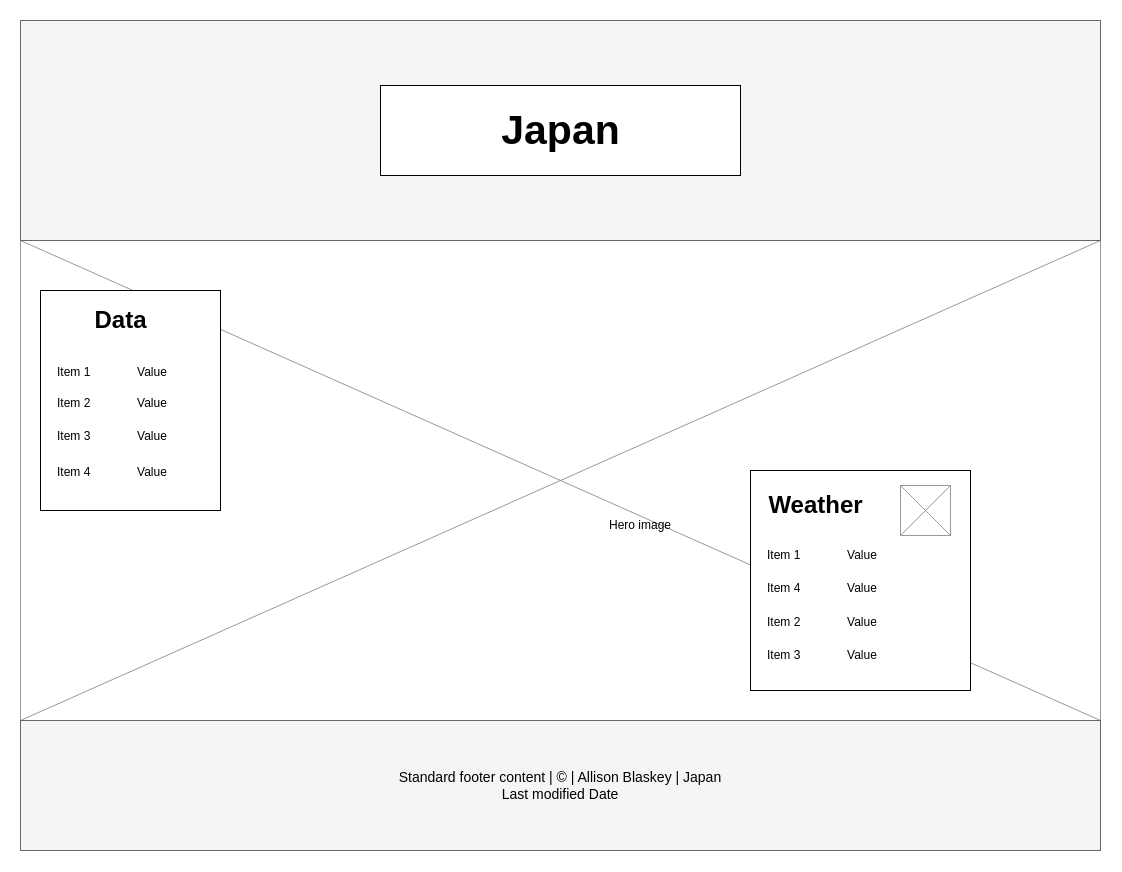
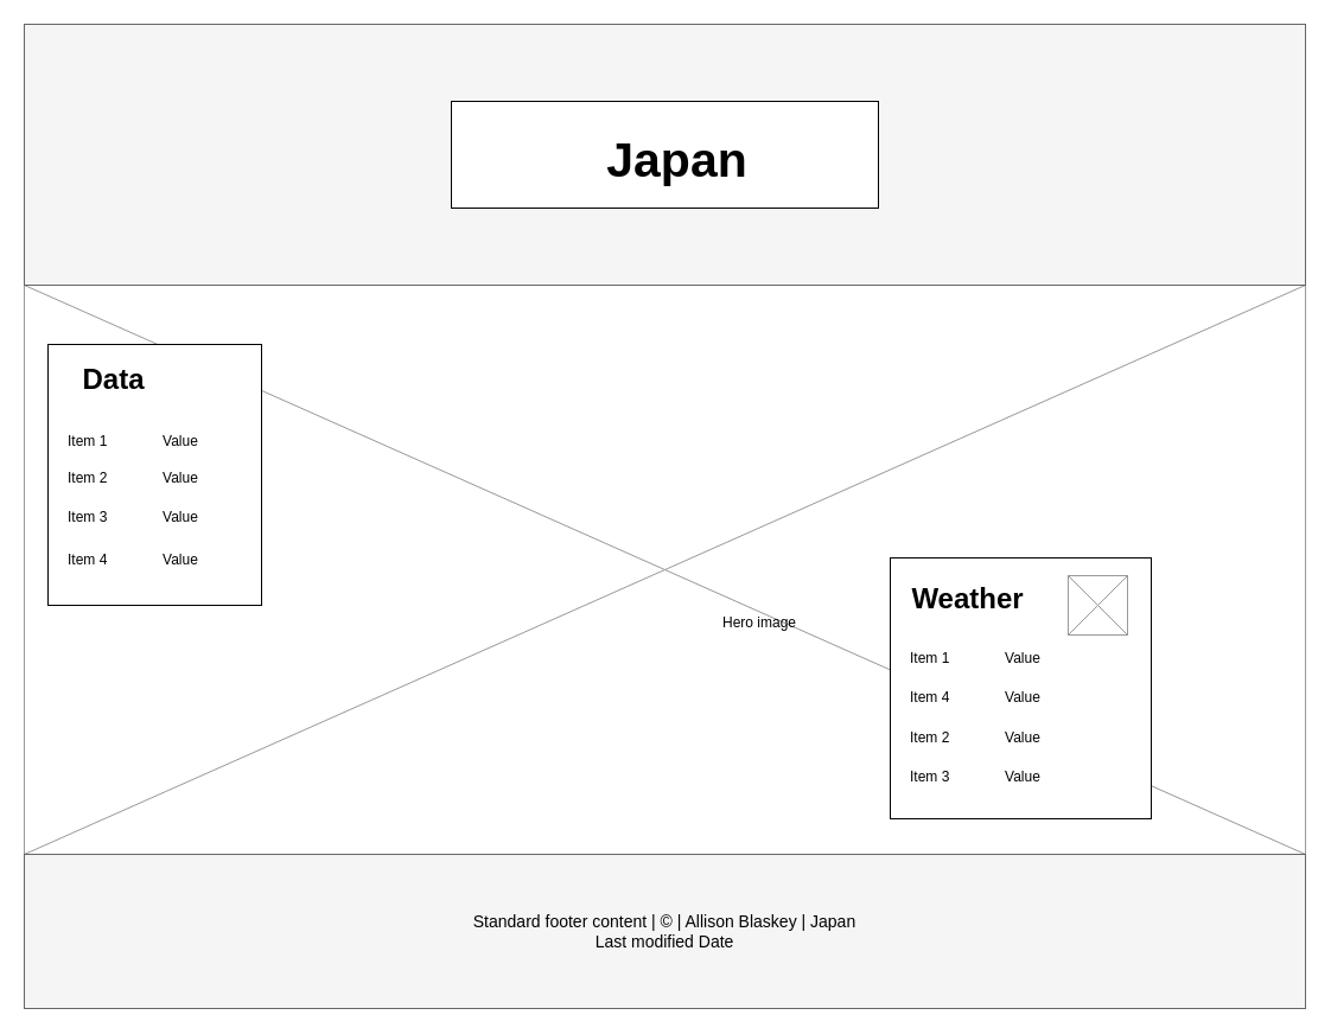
  <mxCell id="0" />
  <mxCell id="1" parent="0" />
  <mxCell id="2" value="" style="verticalLabelPosition=bottom;shadow=0;dashed=0;align=center;html=1;verticalAlign=top;strokeWidth=1;shape=mxgraph.mockup.graphics.simpleIcon;strokeColor=#999999;" vertex="1" parent="1"><mxGeometry x="20" y="240" width="1080" height="480" as="geometry" /></mxCell>
  <mxCell id="3" value="" style="rounded=0;whiteSpace=wrap;html=1;fillColor=#f5f5f5;fontColor=#333333;strokeColor=#666666;" vertex="1" parent="1"><mxGeometry x="20" y="20" width="1080" height="220" as="geometry" /></mxCell>
  <mxCell id="4" value="" style="rounded=0;whiteSpace=wrap;html=1;fillColor=#f5f5f5;fontColor=#333333;strokeColor=#666666;" vertex="1" parent="1"><mxGeometry x="20" y="720" width="1080" height="130" as="geometry" /></mxCell>
  <mxCell id="5" value="" style="rounded=0;whiteSpace=wrap;html=1;" vertex="1" parent="1"><mxGeometry x="380" y="85" width="360" height="90" as="geometry" /></mxCell>
- <mxCell id="6" value="&lt;font style=&quot;font-size: 41px;&quot;&gt;Japan&lt;/font&gt;" style="text;strokeColor=none;fillColor=none;html=1;fontSize=24;fontStyle=1;verticalAlign=middle;align=center;" vertex="1" parent="1"><mxGeometry x="470" y="105" width="180" height="50" as="geometry" /></mxCell>
+ <mxCell id="6" value="&lt;font style=&quot;font-size: 41px;&quot;&gt;Japan&lt;/font&gt;" style="text;strokeColor=none;fillColor=none;html=1;fontSize=24;fontStyle=1;verticalAlign=middle;align=center;" vertex="1" parent="1"><mxGeometry x="480" y="110" width="180" height="50" as="geometry" /></mxCell>
  <mxCell id="7" value="" style="rounded=0;whiteSpace=wrap;html=1;" vertex="1" parent="1"><mxGeometry x="40" y="290" width="180" height="220" as="geometry" /></mxCell>
  <mxCell id="8" value="" style="rounded=0;whiteSpace=wrap;html=1;" vertex="1" parent="1"><mxGeometry x="750" y="470" width="220" height="220" as="geometry" /></mxCell>
- <mxCell id="9" value="Data" style="text;strokeColor=none;fillColor=none;html=1;fontSize=24;fontStyle=1;verticalAlign=middle;align=center;" vertex="1" parent="1"><mxGeometry x="70" y="300" width="100" height="40" as="geometry" /></mxCell>
+ <mxCell id="9" value="Data" style="text;strokeColor=none;fillColor=none;html=1;fontSize=24;fontStyle=1;verticalAlign=middle;align=center;" vertex="1" parent="1"><mxGeometry x="45" y="300" width="100" height="40" as="geometry" /></mxCell>
  <mxCell id="10" value="Weather" style="text;strokeColor=none;fillColor=none;html=1;fontSize=24;fontStyle=1;verticalAlign=middle;align=center;" vertex="1" parent="1"><mxGeometry x="765" y="485" width="100" height="40" as="geometry" /></mxCell>
  <mxCell id="11" value="" style="shape=table;startSize=0;container=1;collapsible=0;childLayout=tableLayout;fontSize=11;fillColor=none;strokeColor=none;" vertex="1" parent="1"><mxGeometry x="50" y="357" width="160" height="133" as="geometry" /></mxCell>
  <mxCell id="12" value="" style="shape=tableRow;horizontal=0;startSize=0;swimlaneHead=0;swimlaneBody=0;strokeColor=inherit;top=0;left=0;bottom=0;right=0;collapsible=0;dropTarget=0;fillColor=none;points=[[0,0.5],[1,0.5]];portConstraint=eastwest;fontSize=16;" vertex="1" parent="11"><mxGeometry width="160" height="30" as="geometry" /></mxCell>
  <mxCell id="13" value="Item 1&lt;span style=&quot;white-space: pre;&quot;&gt;&#09;&lt;/span&gt;&lt;span style=&quot;white-space: pre;&quot;&gt;&#09;&lt;/span&gt;Value" style="shape=partialRectangle;html=1;whiteSpace=wrap;connectable=0;strokeColor=inherit;overflow=hidden;fillColor=none;top=0;left=0;bottom=0;right=0;pointerEvents=1;fontSize=12;align=left;spacingLeft=5;" vertex="1" parent="12"><mxGeometry width="160" height="30" as="geometry"><mxRectangle width="160" height="30" as="alternateBounds" /></mxGeometry></mxCell>
  <mxCell id="14" value="" style="shape=tableRow;horizontal=0;startSize=0;swimlaneHead=0;swimlaneBody=0;strokeColor=inherit;top=0;left=0;bottom=0;right=0;collapsible=0;dropTarget=0;fillColor=none;points=[[0,0.5],[1,0.5]];portConstraint=eastwest;fontSize=16;" vertex="1" parent="11"><mxGeometry y="30" width="160" height="31" as="geometry" /></mxCell>
  <mxCell id="15" value="Item 2&lt;span style=&quot;white-space: pre;&quot;&gt;&#09;&lt;/span&gt;&lt;span style=&quot;white-space: pre;&quot;&gt;&#09;&lt;/span&gt;Value" style="shape=partialRectangle;html=1;whiteSpace=wrap;connectable=0;strokeColor=inherit;overflow=hidden;fillColor=none;top=0;left=0;bottom=0;right=0;pointerEvents=1;fontSize=12;align=left;spacingLeft=5;" vertex="1" parent="14"><mxGeometry width="160" height="31" as="geometry"><mxRectangle width="160" height="31" as="alternateBounds" /></mxGeometry></mxCell>
  <mxCell id="16" value="" style="shape=tableRow;horizontal=0;startSize=0;swimlaneHead=0;swimlaneBody=0;strokeColor=inherit;top=0;left=0;bottom=0;right=0;collapsible=0;dropTarget=0;fillColor=none;points=[[0,0.5],[1,0.5]];portConstraint=eastwest;fontSize=16;" vertex="1" parent="11"><mxGeometry y="61" width="160" height="36" as="geometry" /></mxCell>
  <mxCell id="17" value="Item 3&lt;span style=&quot;white-space: pre;&quot;&gt;&#09;&lt;/span&gt;&lt;span style=&quot;white-space: pre;&quot;&gt;&#09;&lt;/span&gt;Value" style="shape=partialRectangle;html=1;whiteSpace=wrap;connectable=0;strokeColor=inherit;overflow=hidden;fillColor=none;top=0;left=0;bottom=0;right=0;pointerEvents=1;fontSize=12;align=left;spacingLeft=5;" vertex="1" parent="16"><mxGeometry width="160" height="36" as="geometry"><mxRectangle width="160" height="36" as="alternateBounds" /></mxGeometry></mxCell>
  <mxCell id="18" style="shape=tableRow;horizontal=0;startSize=0;swimlaneHead=0;swimlaneBody=0;strokeColor=inherit;top=0;left=0;bottom=0;right=0;collapsible=0;dropTarget=0;fillColor=none;points=[[0,0.5],[1,0.5]];portConstraint=eastwest;fontSize=16;" vertex="1" parent="11"><mxGeometry y="97" width="160" height="36" as="geometry" /></mxCell>
  <mxCell id="19" value="Item 4&lt;span style=&quot;white-space: pre;&quot;&gt;&#09;&lt;/span&gt;&lt;span style=&quot;white-space: pre;&quot;&gt;&#09;&lt;/span&gt;Value" style="shape=partialRectangle;html=1;whiteSpace=wrap;connectable=0;strokeColor=inherit;overflow=hidden;fillColor=none;top=0;left=0;bottom=0;right=0;pointerEvents=1;fontSize=12;align=left;spacingLeft=5;" vertex="1" parent="18"><mxGeometry width="160" height="36" as="geometry"><mxRectangle width="160" height="36" as="alternateBounds" /></mxGeometry></mxCell>
  <mxCell id="20" value="" style="shape=table;startSize=0;container=1;collapsible=0;childLayout=tableLayout;fontSize=11;fillColor=none;strokeColor=none;" vertex="1" parent="1"><mxGeometry x="760" y="540" width="160" height="133" as="geometry" /></mxCell>
  <mxCell id="21" value="" style="shape=tableRow;horizontal=0;startSize=0;swimlaneHead=0;swimlaneBody=0;strokeColor=inherit;top=0;left=0;bottom=0;right=0;collapsible=0;dropTarget=0;fillColor=none;points=[[0,0.5],[1,0.5]];portConstraint=eastwest;fontSize=16;" vertex="1" parent="20"><mxGeometry width="160" height="30" as="geometry" /></mxCell>
  <mxCell id="22" value="Item 1&lt;span style=&quot;white-space: pre;&quot;&gt;&#09;&lt;/span&gt;&lt;span style=&quot;white-space: pre;&quot;&gt;&#09;&lt;/span&gt;Value" style="shape=partialRectangle;html=1;whiteSpace=wrap;connectable=0;strokeColor=inherit;overflow=hidden;fillColor=none;top=0;left=0;bottom=0;right=0;pointerEvents=1;fontSize=12;align=left;spacingLeft=5;" vertex="1" parent="21"><mxGeometry width="160" height="30" as="geometry"><mxRectangle width="160" height="30" as="alternateBounds" /></mxGeometry></mxCell>
  <mxCell id="23" style="shape=tableRow;horizontal=0;startSize=0;swimlaneHead=0;swimlaneBody=0;strokeColor=inherit;top=0;left=0;bottom=0;right=0;collapsible=0;dropTarget=0;fillColor=none;points=[[0,0.5],[1,0.5]];portConstraint=eastwest;fontSize=16;" vertex="1" parent="20"><mxGeometry y="30" width="160" height="36" as="geometry" /></mxCell>
  <mxCell id="24" value="Item 4&lt;span style=&quot;white-space: pre;&quot;&gt;&#09;&lt;/span&gt;&lt;span style=&quot;white-space: pre;&quot;&gt;&#09;&lt;/span&gt;Value" style="shape=partialRectangle;html=1;whiteSpace=wrap;connectable=0;strokeColor=inherit;overflow=hidden;fillColor=none;top=0;left=0;bottom=0;right=0;pointerEvents=1;fontSize=12;align=left;spacingLeft=5;" vertex="1" parent="23"><mxGeometry width="160" height="36" as="geometry"><mxRectangle width="160" height="36" as="alternateBounds" /></mxGeometry></mxCell>
  <mxCell id="25" value="" style="shape=tableRow;horizontal=0;startSize=0;swimlaneHead=0;swimlaneBody=0;strokeColor=inherit;top=0;left=0;bottom=0;right=0;collapsible=0;dropTarget=0;fillColor=none;points=[[0,0.5],[1,0.5]];portConstraint=eastwest;fontSize=16;" vertex="1" parent="20"><mxGeometry y="66" width="160" height="31" as="geometry" /></mxCell>
  <mxCell id="26" value="Item 2&lt;span style=&quot;white-space: pre;&quot;&gt;&#09;&lt;/span&gt;&lt;span style=&quot;white-space: pre;&quot;&gt;&#09;&lt;/span&gt;Value" style="shape=partialRectangle;html=1;whiteSpace=wrap;connectable=0;strokeColor=inherit;overflow=hidden;fillColor=none;top=0;left=0;bottom=0;right=0;pointerEvents=1;fontSize=12;align=left;spacingLeft=5;" vertex="1" parent="25"><mxGeometry width="160" height="31" as="geometry"><mxRectangle width="160" height="31" as="alternateBounds" /></mxGeometry></mxCell>
  <mxCell id="27" value="" style="shape=tableRow;horizontal=0;startSize=0;swimlaneHead=0;swimlaneBody=0;strokeColor=inherit;top=0;left=0;bottom=0;right=0;collapsible=0;dropTarget=0;fillColor=none;points=[[0,0.5],[1,0.5]];portConstraint=eastwest;fontSize=16;" vertex="1" parent="20"><mxGeometry y="97" width="160" height="36" as="geometry" /></mxCell>
  <mxCell id="28" value="Item 3&lt;span style=&quot;white-space: pre;&quot;&gt;&#09;&lt;/span&gt;&lt;span style=&quot;white-space: pre;&quot;&gt;&#09;&lt;/span&gt;Value" style="shape=partialRectangle;html=1;whiteSpace=wrap;connectable=0;strokeColor=inherit;overflow=hidden;fillColor=none;top=0;left=0;bottom=0;right=0;pointerEvents=1;fontSize=12;align=left;spacingLeft=5;" vertex="1" parent="27"><mxGeometry width="160" height="36" as="geometry"><mxRectangle width="160" height="36" as="alternateBounds" /></mxGeometry></mxCell>
  <mxCell id="29" value="" style="verticalLabelPosition=bottom;shadow=0;dashed=0;align=center;html=1;verticalAlign=top;strokeWidth=1;shape=mxgraph.mockup.graphics.simpleIcon;strokeColor=#999999;" vertex="1" parent="1"><mxGeometry x="900" y="485" width="50" height="50" as="geometry" /></mxCell>
  <mxCell id="30" value="&lt;font style=&quot;font-size: 14px;&quot;&gt;Standard footer content | © | Allison Blaskey | Japan&lt;/font&gt;&lt;div&gt;&lt;font style=&quot;font-size: 14px;&quot;&gt;Last modified Date&lt;/font&gt;&lt;/div&gt;" style="text;html=1;align=center;verticalAlign=middle;whiteSpace=wrap;rounded=0;" vertex="1" parent="1"><mxGeometry x="385" y="770" width="350" height="30" as="geometry" /></mxCell>
  <mxCell id="31" value="Hero image" style="text;html=1;align=center;verticalAlign=middle;whiteSpace=wrap;rounded=0;" vertex="1" parent="1"><mxGeometry x="605" y="510" width="70" height="30" as="geometry" /></mxCell>
